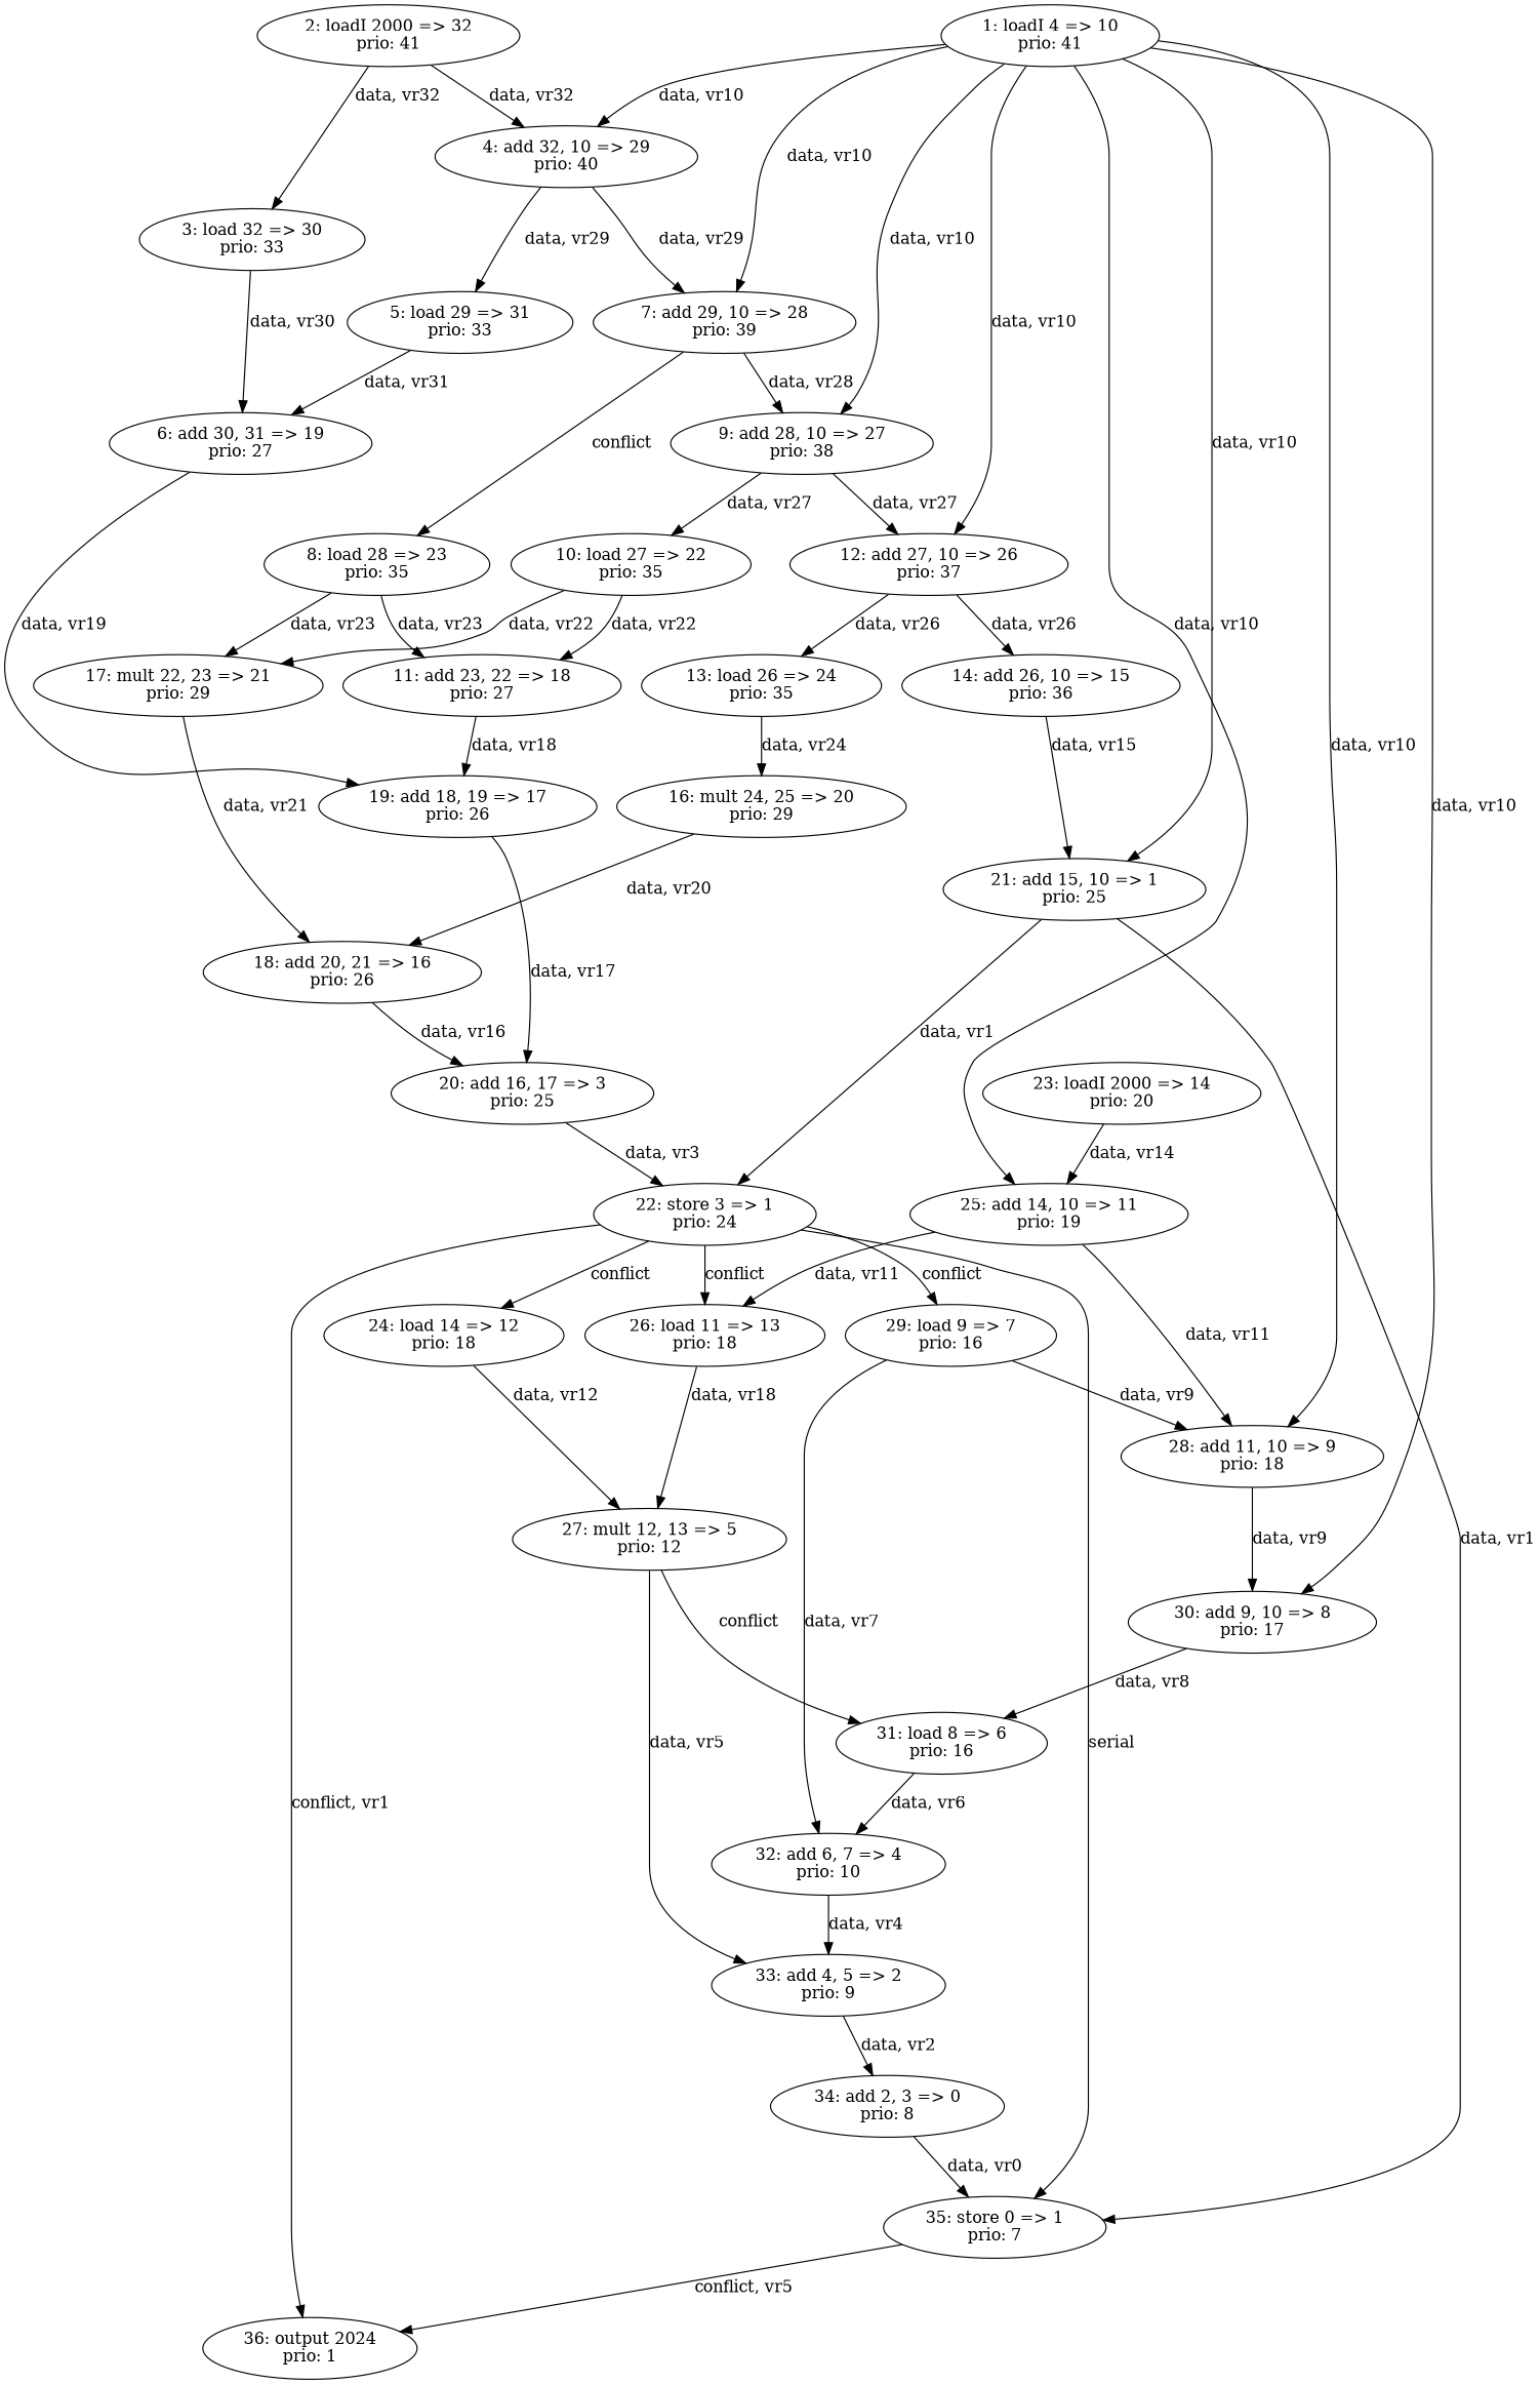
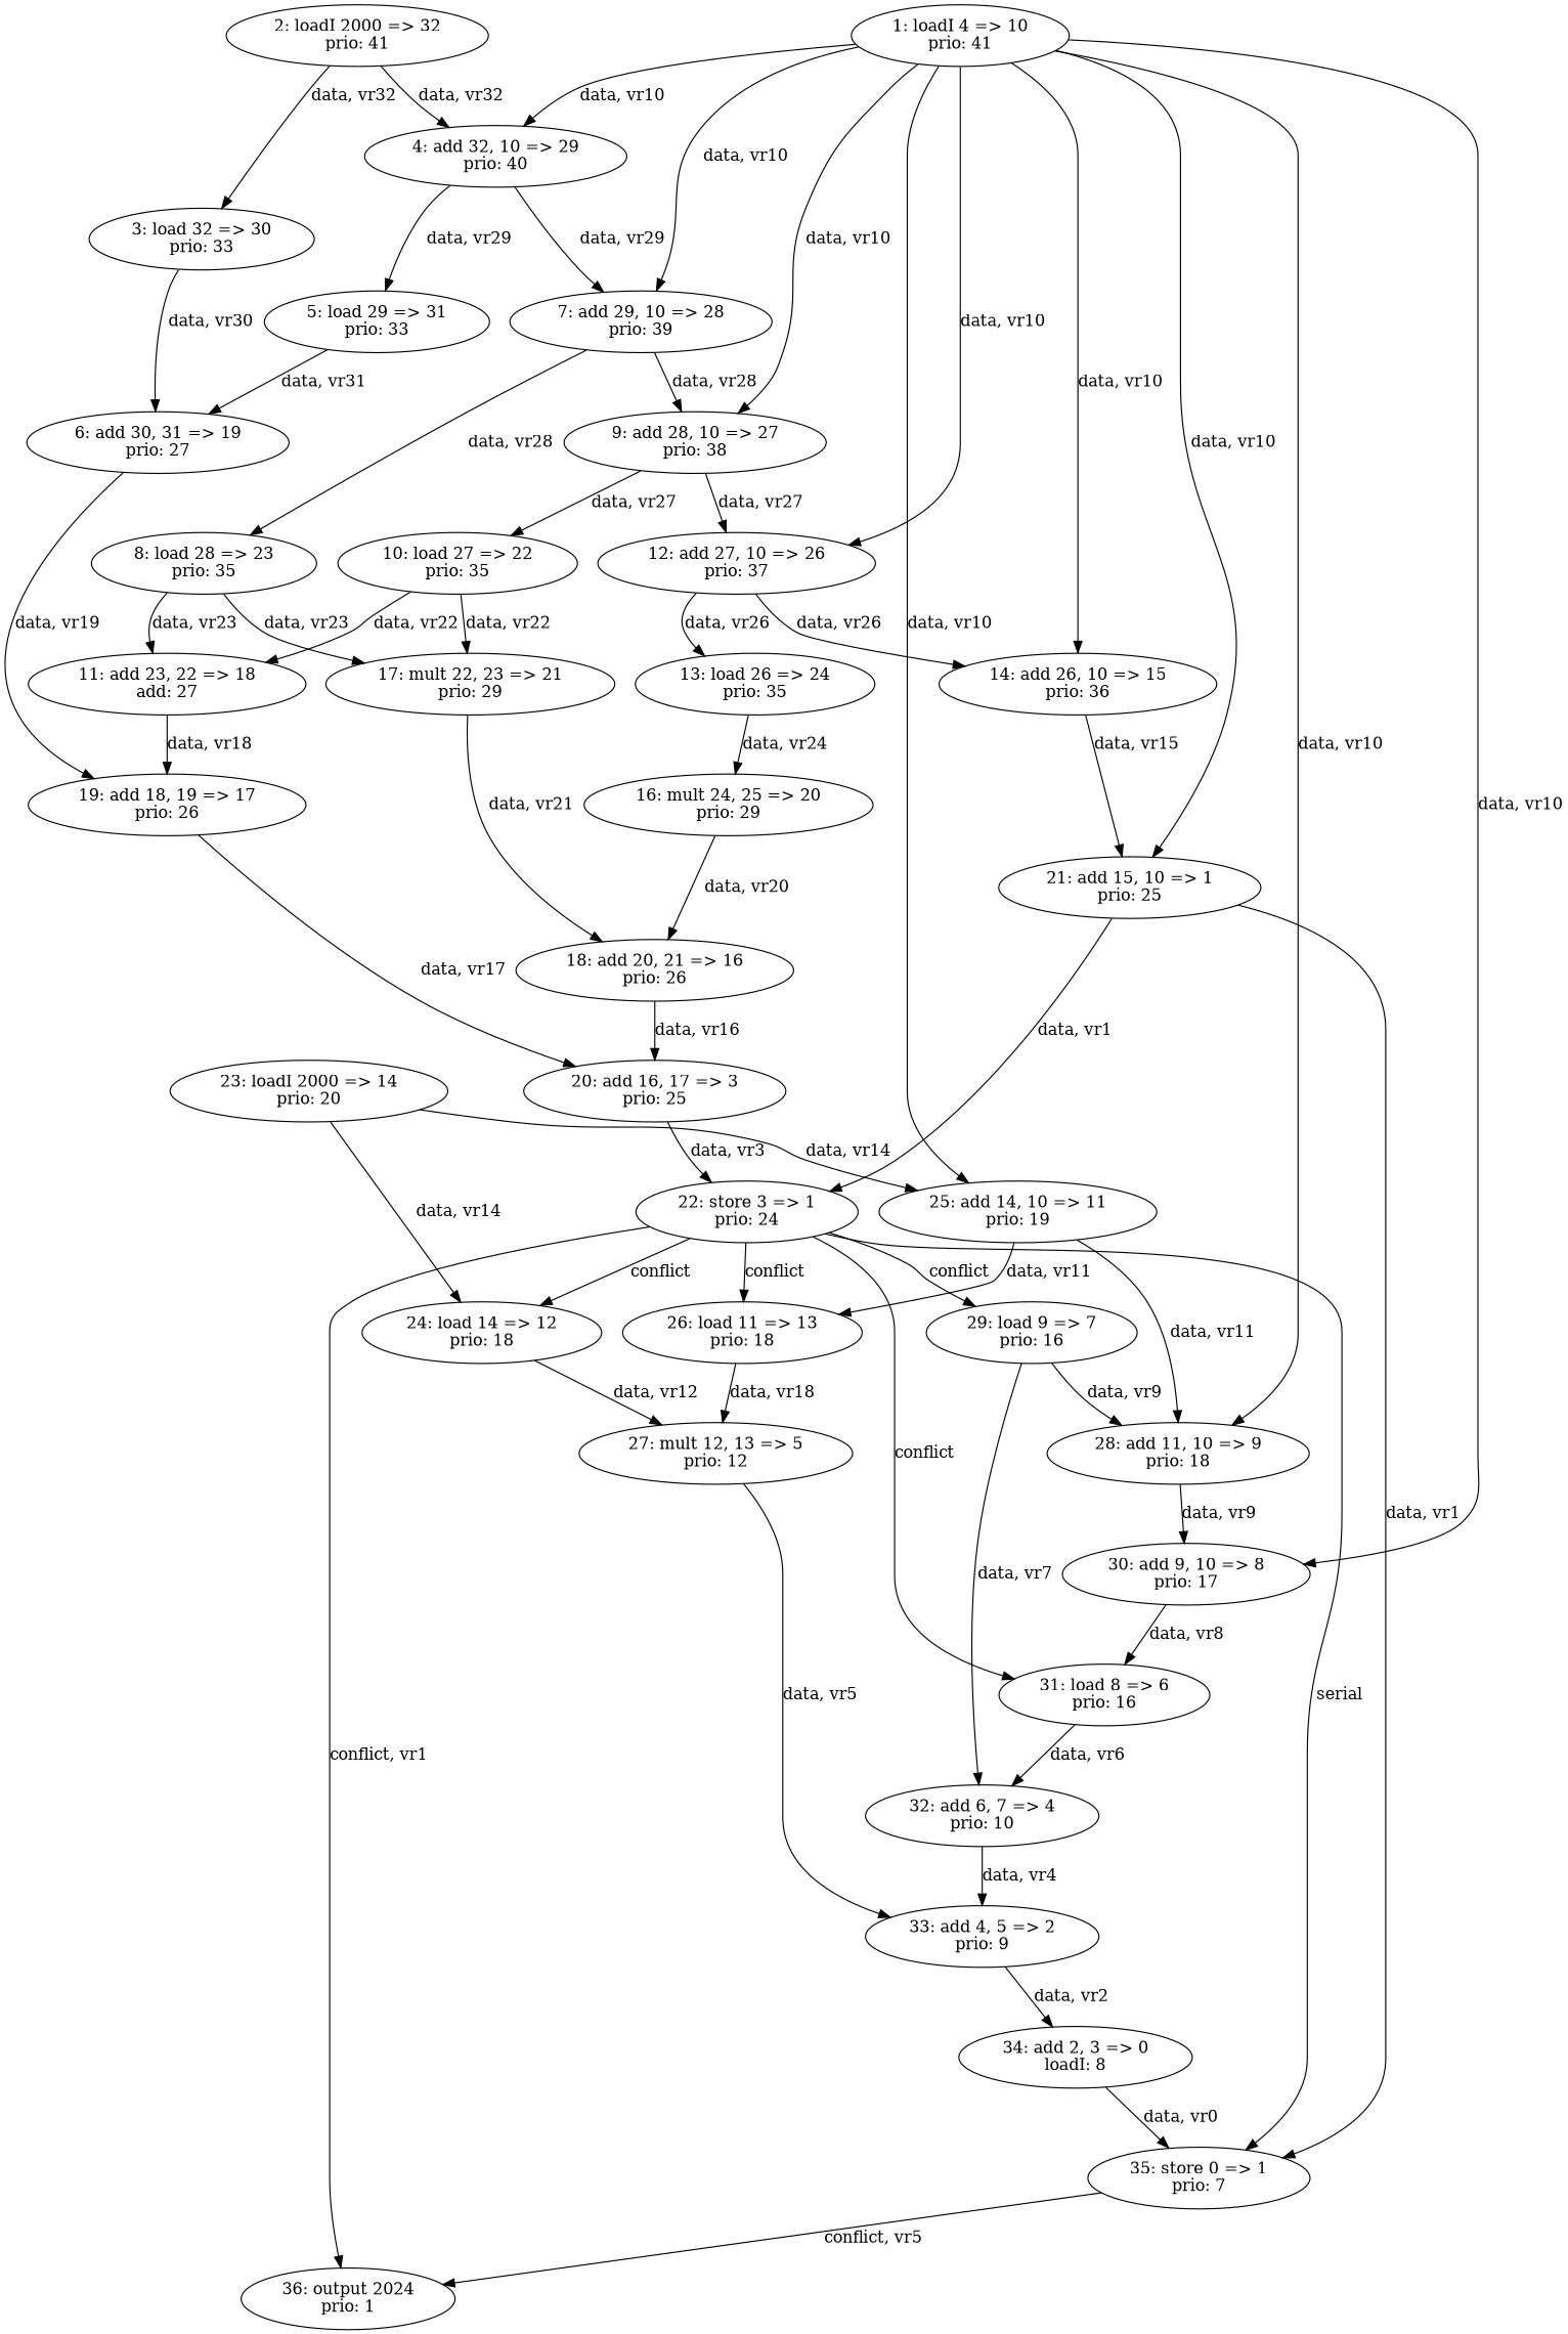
  digraph {
    n1 [label="1: loadI 4 => 10\nprio: 41"]
    n2 [label="4: add 32, 10 => 29\nprio: 40"]
    n3 [label="7: add 29, 10 => 28\nprio: 39"]
    n4 [label="9: add 28, 10 => 27\nprio: 38"]
    n5 [label="12: add 27, 10 => 26\nprio: 37"]
    n6 [label="14: add 26, 10 => 15\nprio: 36"]
    n7 [label="21: add 15, 10 => 1\nprio: 25"]
    n8 [label="25: add 14, 10 => 11\nprio: 19"]
    n9 [label="28: add 11, 10 => 9\nprio: 18"]
    n10 [label="30: add 9, 10 => 8\nprio: 17"]
    n11 [label="5: load 29 => 31\nprio: 33"]
    n12 [label="8: load 28 => 23\nprio: 35"]
    n13 [label="10: load 27 => 22\nprio: 35"]
    n14 [label="13: load 26 => 24\nprio: 35"]
    n15 [label="22: store 3 => 1\nprio: 24"]
    n16 [label="35: store 0 => 1\nprio: 7"]
    n17 [label="26: load 11 => 13\nprio: 18"]
    n18 [label="31: load 8 => 6\nprio: 16"]
    n19 [label="2: loadI 2000 => 32\nprio: 41"]
    n20 [label="3: load 32 => 30\nprio: 33"]
    n21 [label="6: add 30, 31 => 19\nprio: 27"]
    n22 [label="19: add 18, 19 => 17\nprio: 26"]
    n23 [label="20: add 16, 17 => 3\nprio: 25"]
-   n24 [label="11: add 23, 22 => 18\nprio: 27"]
+   n24 [label="11: add 23, 22 => 18\nadd: 27"]
    n25 [label="17: mult 22, 23 => 21\nprio: 29"]
    n26 [label="18: add 20, 21 => 16\nprio: 26"]
    n27 [label="16: mult 24, 25 => 20\nprio: 29"]
    n28 [label="24: load 14 => 12\nprio: 18"]
    n29 [label="29: load 9 => 7\nprio: 16"]
    n30 [label="36: output 2024\nprio: 1"]
-   n31 [label="34: add 2, 3 => 0\nprio: 8"]
+   n31 [label="34: add 2, 3 => 0\nloadI: 8"]
    n32 [label="27: mult 12, 13 => 5\nprio: 12"]
    n33 [label="32: add 6, 7 => 4\nprio: 10"]
    n34 [label="23: loadI 2000 => 14\nprio: 20"]
    n35 [label="33: add 4, 5 => 2\nprio: 9"]
    n1 -> n2 [label="data, vr10"]
    n1 -> n3 [label="data, vr10"]
    n1 -> n4 [label="data, vr10"]
    n1 -> n5 [label="data, vr10"]
+   n1 -> n6 [label="data, vr10"]
    n1 -> n7 [label="data, vr10"]
    n1 -> n8 [label="data, vr10"]
    n1 -> n9 [label="data, vr10"]
    n1 -> n10 [label="data, vr10"]
    n2 -> n3 [label="data, vr29"]
    n2 -> n11 [label="data, vr29"]
    n3 -> n4 [label="data, vr28"]
-   n3 -> n12 [label=conflict]
+   n3 -> n12 [label="data, vr28"]
    n4 -> n5 [label="data, vr27"]
    n4 -> n13 [label="data, vr27"]
    n5 -> n6 [label="data, vr26"]
    n5 -> n14 [label="data, vr26"]
    n6 -> n7 [label="data, vr15"]
    n7 -> n15 [label="data, vr1"]
    n7 -> n16 [label="data, vr1"]
    n8 -> n9 [label="data, vr11"]
    n8 -> n17 [label="data, vr11"]
    n9 -> n10 [label="data, vr9"]
    n10 -> n18 [label="data, vr8"]
    n11 -> n21 [label="data, vr31"]
    n12 -> n24 [label="data, vr23"]
    n12 -> n25 [label="data, vr23"]
    n13 -> n24 [label="data, vr22"]
    n13 -> n25 [label="data, vr22"]
    n14 -> n27 [label="data, vr24"]
    n15 -> n16 [label=serial]
    n15 -> n17 [label=conflict]
-   n32 -> n18 [label=conflict]
+   n15 -> n18 [label=conflict]
    n15 -> n28 [label=conflict]
    n15 -> n29 [label=conflict]
    n15 -> n30 [label="conflict, vr1"]
    n16 -> n30 [label="conflict, vr5"]
    n17 -> n32 [label="data, vr18"]
    n18 -> n33 [label="data, vr6"]
    n19 -> n2 [label="data, vr32"]
    n19 -> n20 [label="data, vr32"]
    n20 -> n21 [label="data, vr30"]
    n21 -> n22 [label="data, vr19"]
    n22 -> n23 [label="data, vr17"]
    n23 -> n15 [label="data, vr3"]
    n24 -> n22 [label="data, vr18"]
    n25 -> n26 [label="data, vr21"]
    n26 -> n23 [label="data, vr16"]
    n27 -> n26 [label="data, vr20"]
    n28 -> n32 [label="data, vr12"]
    n29 -> n9 [label="data, vr9"]
    n29 -> n33 [label="data, vr7"]
    n31 -> n16 [label="data, vr0"]
    n32 -> n35 [label="data, vr5"]
    n33 -> n35 [label="data, vr4"]
    n34 -> n8 [label="data, vr14"]
+   n34 -> n28 [label="data, vr14"]
    n35 -> n31 [label="data, vr2"]
  }
